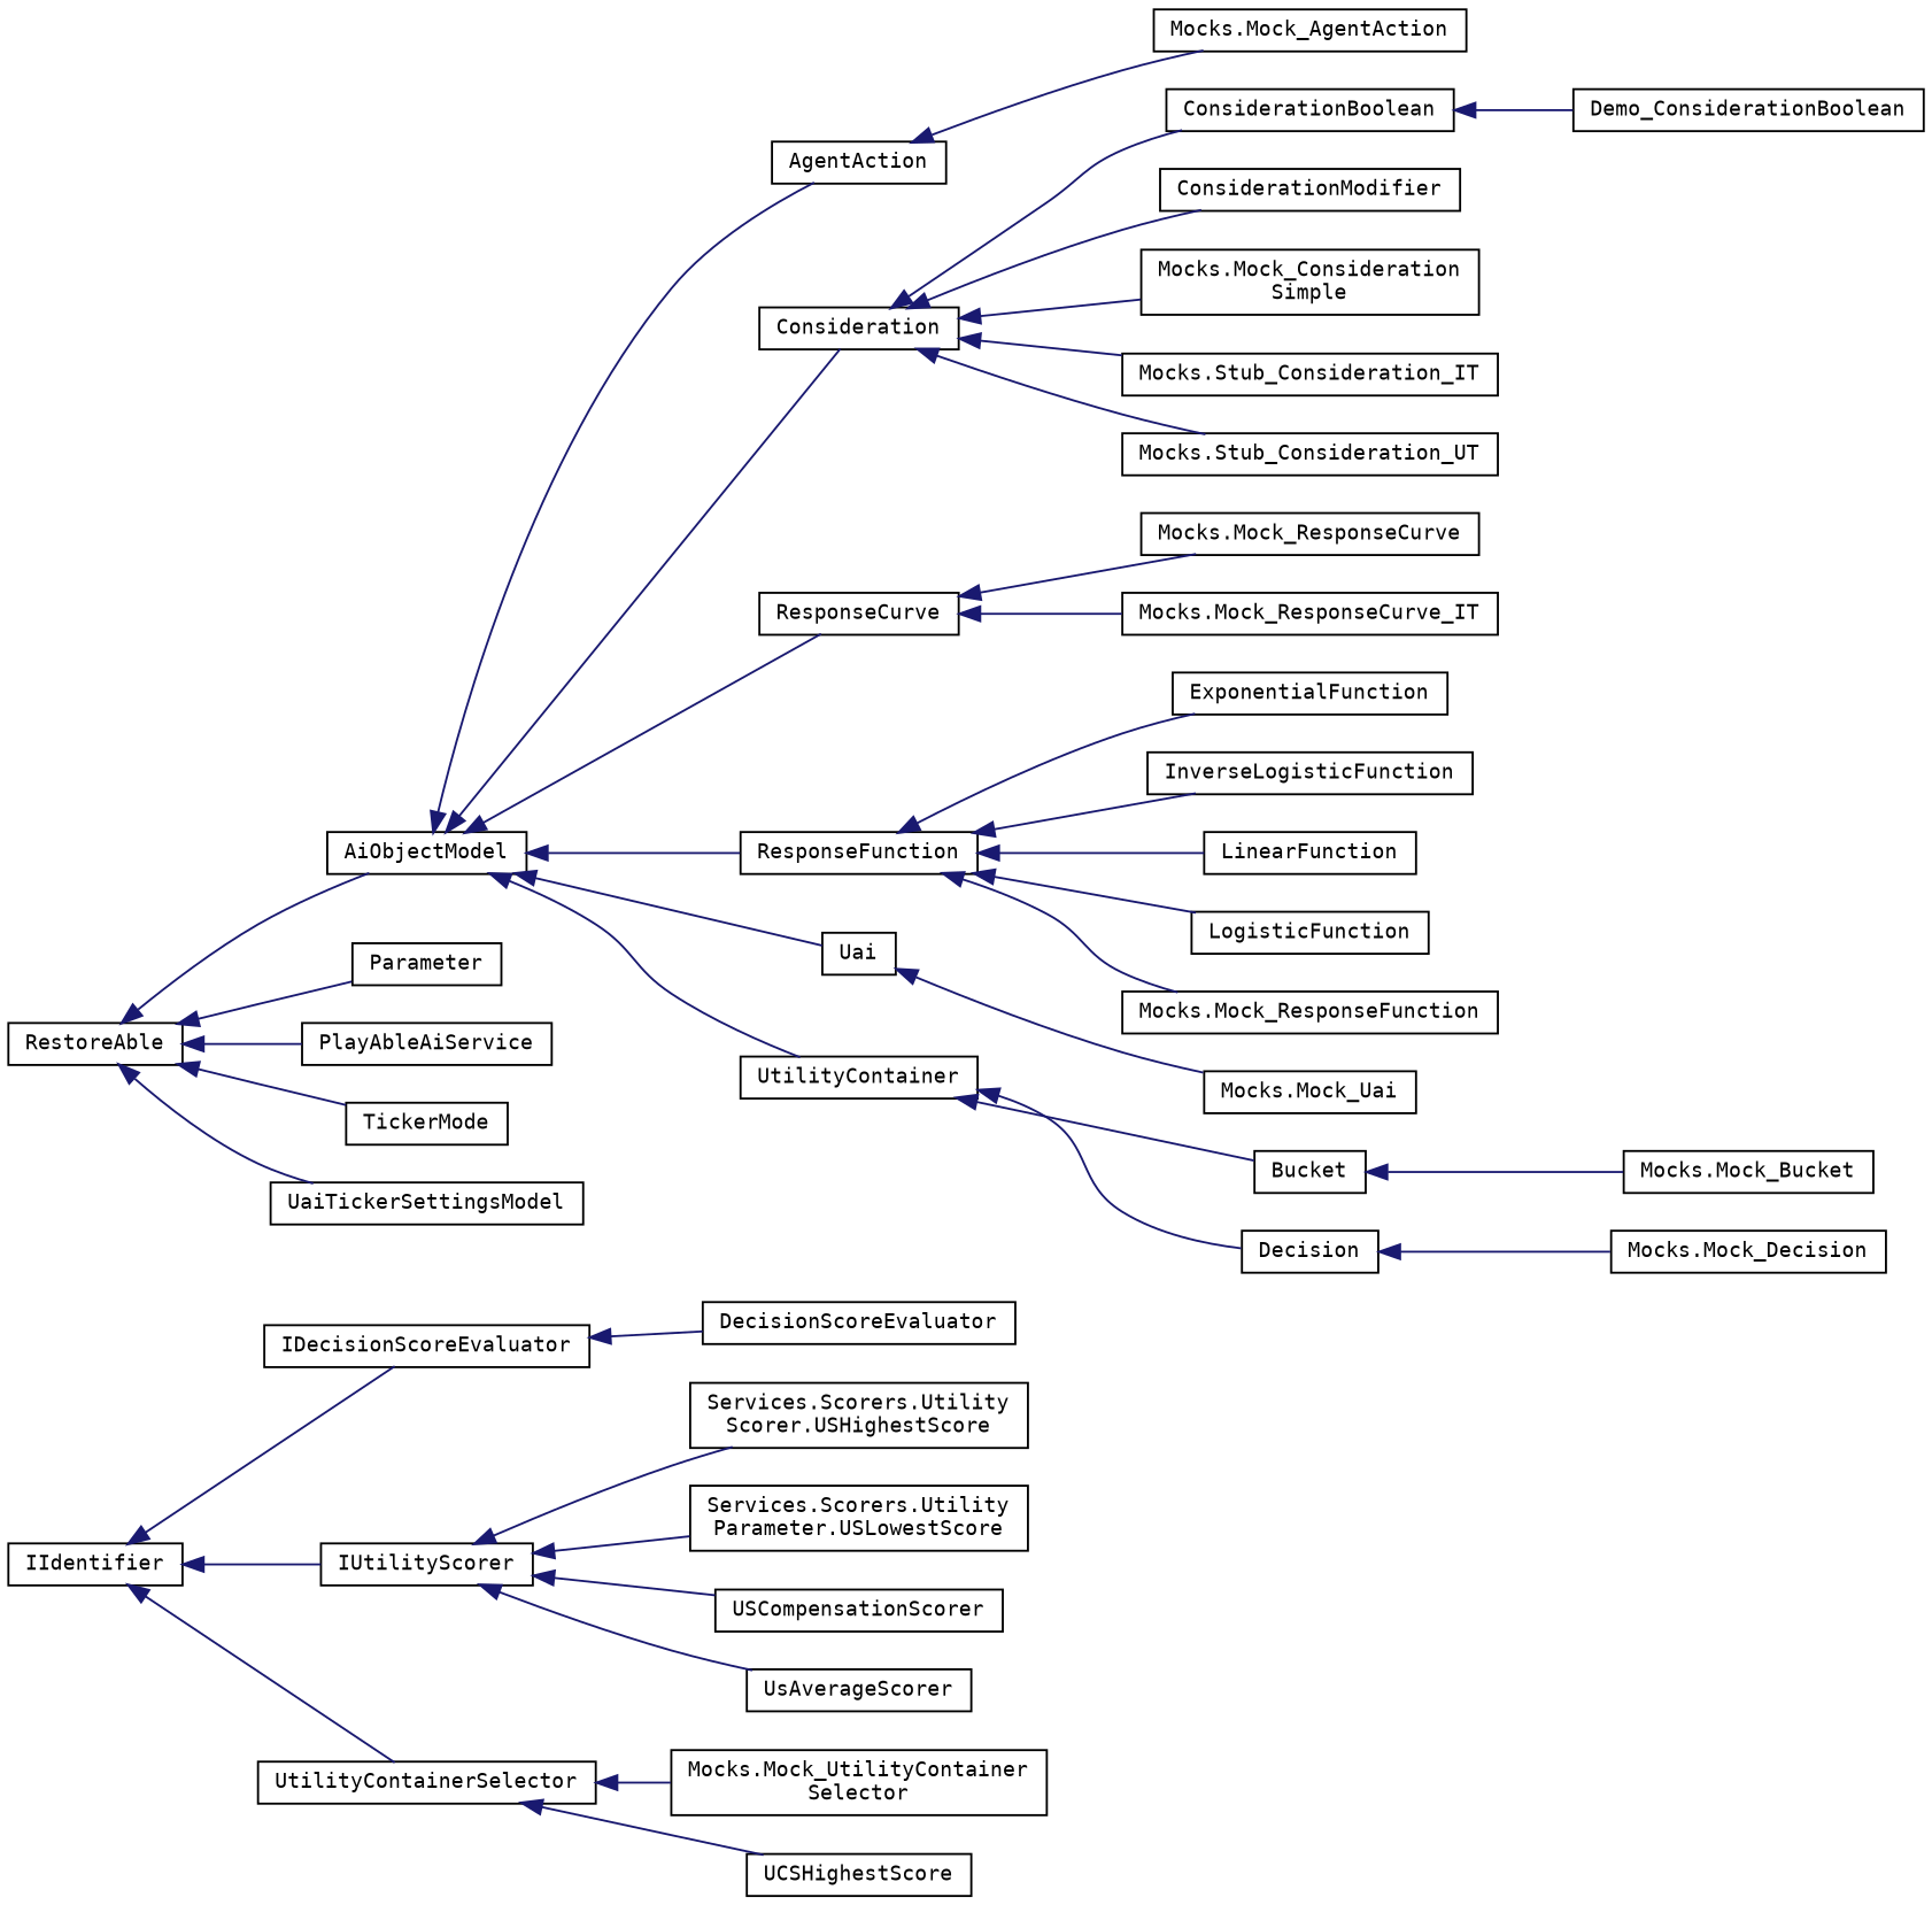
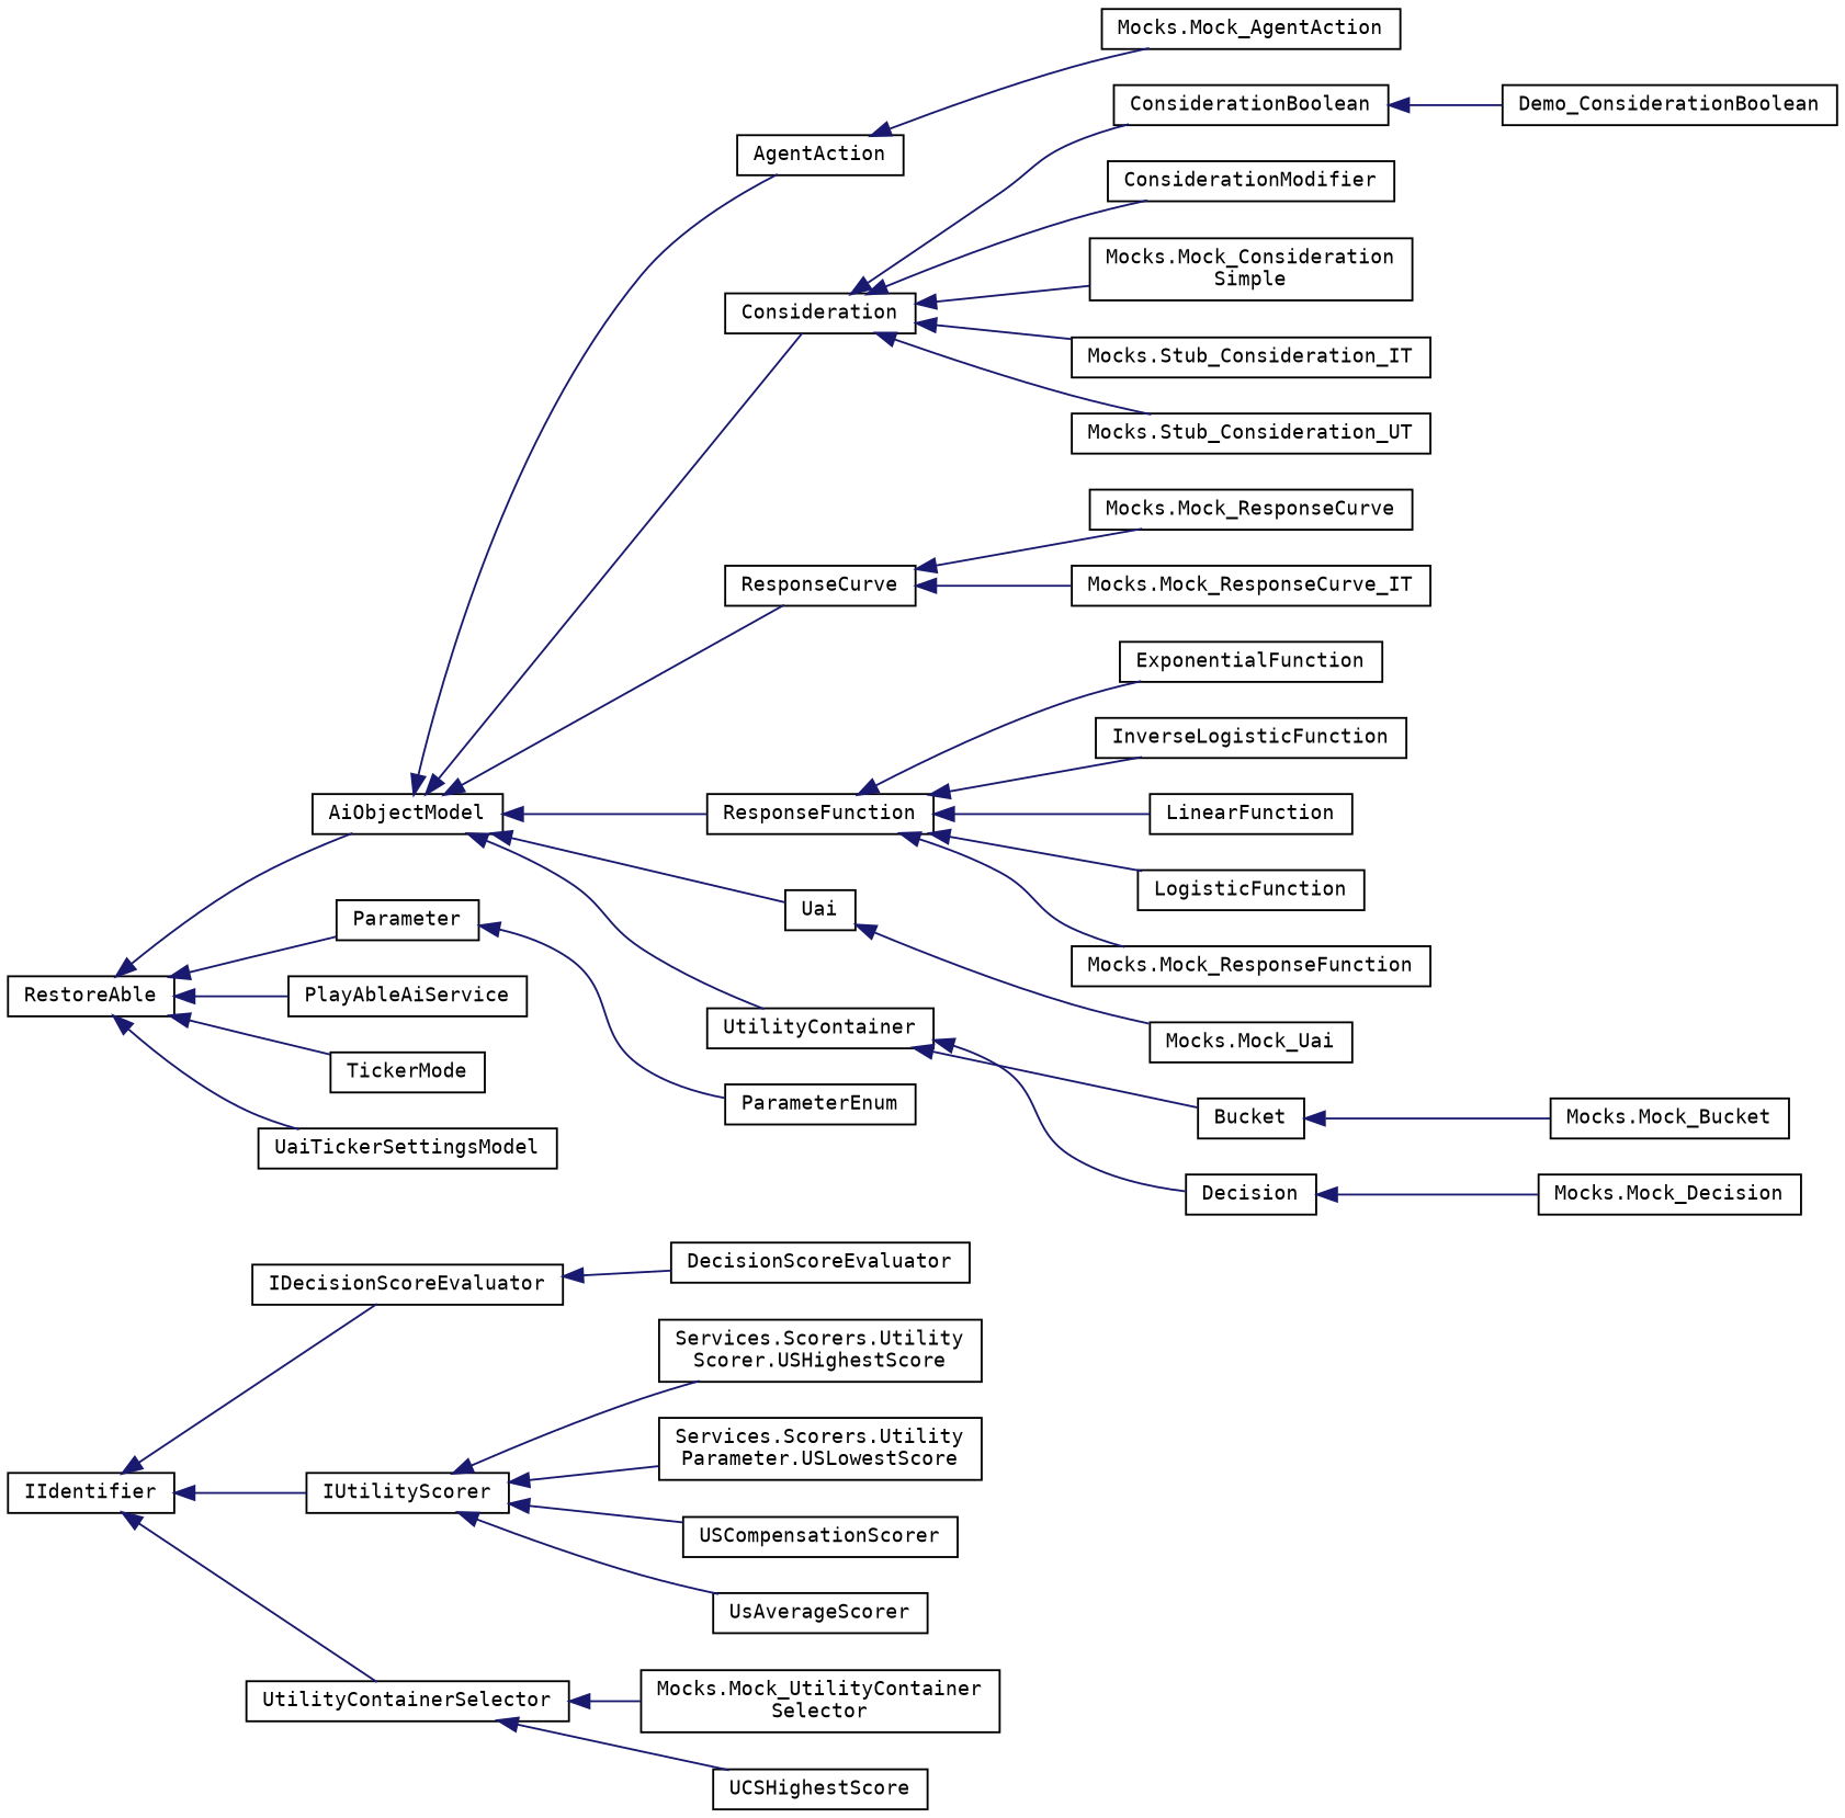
  digraph {
    fontname="DejaVu Sans Mono"
    rankdir=LR
    node [color=black fillcolor=white fontname="DejaVu Sans Mono" fontsize=10 shape=record style=filled]
    edge [color=midnightblue dir=back fontname="DejaVu Sans Mono" fontsize=10 labelfontname=Helvetica labelfontsize=10 style=solid]
    n1 [height=0.2 label=IIdentifier width=0.4]
    n2 [height=0.2 label=IDecisionScoreEvaluator width=0.4]
    n3 [height=0.2 label=IUtilityScorer width=0.4]
    n4 [height=0.2 label=UtilityContainerSelector width=0.4]
    n5 [height=0.2 label=DecisionScoreEvaluator width=0.4]
    n6 [height=0.2 label="Services.Scorers.Utility\lScorer.USHighestScore" width=0.4]
    n7 [height=0.2 label="Services.Scorers.Utility\lParameter.USLowestScore" width=0.4]
    n8 [height=0.2 label=USCompensationScorer width=0.4]
    n9 [height=0.2 label=UsAverageScorer width=0.4]
    n10 [height=0.2 label="Mocks.Mock_UtilityContainer\lSelector" width=0.4]
    n11 [height=0.2 label=UCSHighestScore width=0.4]
    n12 [height=0.2 label=RestoreAble width=0.4]
    n13 [height=0.2 label=AiObjectModel width=0.4]
    n14 [height=0.2 label=Parameter width=0.4]
    n15 [height=0.2 label=PlayAbleAiService width=0.4]
    n16 [height=0.2 label=TickerMode width=0.4]
    n17 [height=0.2 label=UaiTickerSettingsModel width=0.4]
    n18 [height=0.2 label=AgentAction width=0.4]
    n19 [height=0.2 label=Consideration width=0.4]
    n20 [height=0.2 label=ResponseCurve width=0.4]
    n21 [height=0.2 label=ResponseFunction width=0.4]
    n22 [height=0.2 label=Uai width=0.4]
    n23 [height=0.2 label=UtilityContainer width=0.4]
+   n24 [height=0.2 label=ParameterEnum width=0.4]
    n25 [height=0.2 label="Mocks.Mock_AgentAction" width=0.4]
    n26 [height=0.2 label=ConsiderationBoolean width=0.4]
    n27 [height=0.2 label=ConsiderationModifier width=0.4]
    n28 [height=0.2 label="Mocks.Mock_Consideration\lSimple" width=0.4]
    n29 [height=0.2 label="Mocks.Stub_Consideration_IT" width=0.4]
    n30 [height=0.2 label="Mocks.Stub_Consideration_UT" width=0.4]
    n31 [height=0.2 label="Mocks.Mock_ResponseCurve" width=0.4]
    n32 [height=0.2 label="Mocks.Mock_ResponseCurve_IT" width=0.4]
    n33 [height=0.2 label=ExponentialFunction width=0.4]
    n34 [height=0.2 label=InverseLogisticFunction width=0.4]
    n35 [height=0.2 label=LinearFunction width=0.4]
    n36 [height=0.2 label=LogisticFunction width=0.4]
    n37 [height=0.2 label="Mocks.Mock_ResponseFunction" width=0.4]
    n38 [height=0.2 label="Mocks.Mock_Uai" width=0.4]
    n39 [height=0.2 label=Bucket width=0.4]
    n40 [height=0.2 label=Decision width=0.4]
    n41 [height=0.2 label=Demo_ConsiderationBoolean width=0.4]
    n42 [height=0.2 label="Mocks.Mock_Bucket" width=0.4]
    n43 [height=0.2 label="Mocks.Mock_Decision" width=0.4]
    n1 -> n2
    n1 -> n3
    n1 -> n4
    n2 -> n5
    n3 -> n6
    n3 -> n7
    n3 -> n8
    n3 -> n9
    n4 -> n10
    n4 -> n11
    n12 -> n13
    n12 -> n14
    n12 -> n15
    n12 -> n16
    n12 -> n17
    n13 -> n18
    n13 -> n19
    n13 -> n20
    n13 -> n21
    n13 -> n22
    n13 -> n23
+   n14 -> n24
    n18 -> n25
    n19 -> n26
    n19 -> n27
    n19 -> n28
    n19 -> n29
    n19 -> n30
    n20 -> n31
    n20 -> n32
    n21 -> n33
    n21 -> n34
    n21 -> n35
    n21 -> n36
    n21 -> n37
    n22 -> n38
    n23 -> n39
    n23 -> n40
    n26 -> n41
    n39 -> n42
    n40 -> n43
  }
